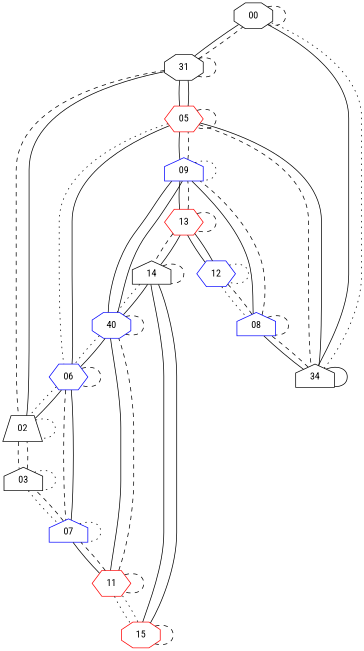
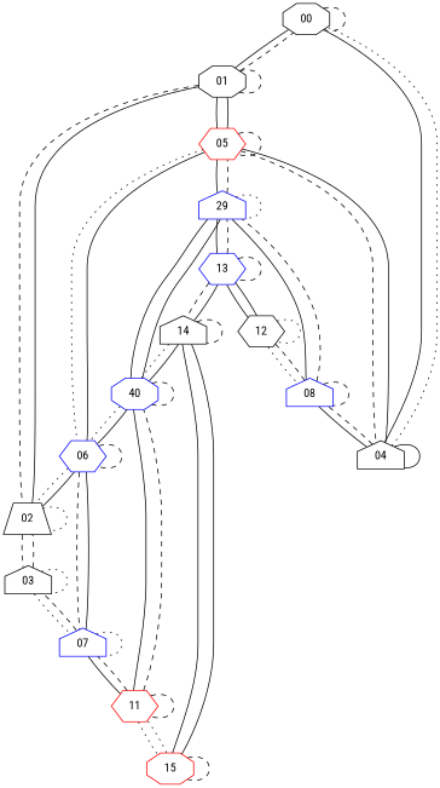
  graph {
    fontname="Roboto Condensed"
    node [color=black fontname="Roboto Condensed" shape=house type=physical]
    edge [fontname="Roboto Condensed" style=dashed]
    n1 [label=00 shape=octagon]
-   n2 [label=31 shape=octagon]
-   n3 [label=34]
+   n2 [label=01 shape=octagon]
+   n3 [label=04]
    n4 [label=02 shape=trapezium]
    n5 [color=red label=05 shape=hexagon]
    n6 [color=blue label=08]
    n7 [label=03]
    n8 [color=blue label=06 shape=hexagon]
-   n9 [color=blue label=09]
+   n9 [color=blue label=29]
    n10 [color=blue label=07]
    n11 [color=blue label=40 shape=octagon]
    n12 [color=red label=11 shape=hexagon]
-   n13 [color=blue label=12 shape=hexagon]
-   n14 [color=red label=13 shape=hexagon]
+   n13 [label=12 shape=hexagon]
+   n14 [color=blue label=13 shape=hexagon]
    n15 [label=14]
    n16 [color=red label=15 shape=octagon]
    n1 -- n1
    n1 -- n2 [style=solid]
    n1 -- n3 [style=solid]
    n2 -- n1
    n2 -- n2
    n2 -- n4
    n2 -- n5 [style=solid]
    n3 -- n1 [style=dotted]
    n3 -- n3 [style=solid]
    n3 -- n5 [style=solid]
    n3 -- n6
    n4 -- n2 [style=solid]
    n4 -- n4 [style=dotted]
    n4 -- n7
    n4 -- n8 [style=solid]
    n5 -- n2 [style=solid]
    n5 -- n3
    n5 -- n5
    n5 -- n8 [style=dotted]
    n5 -- n9 [style=solid]
    n6 -- n3 [style=solid]
    n6 -- n6
    n6 -- n9
    n6 -- n13
    n7 -- n4
    n7 -- n7 [style=dotted]
    n7 -- n10 [style=dotted]
    n8 -- n4 [style=dotted]
    n8 -- n5 [style=solid]
    n8 -- n8
    n8 -- n10
    n8 -- n11 [style=solid]
    n9 -- n5
    n9 -- n6 [style=solid]
    n9 -- n9 [style=dotted]
    n9 -- n11 [style=solid]
    n9 -- n14 [style=solid]
    n10 -- n7
    n10 -- n8 [style=solid]
    n10 -- n10 [style=dotted]
    n10 -- n12 [style=solid]
    n11 -- n8 [style=dotted]
    n11 -- n9 [style=solid]
    n11 -- n11
    n11 -- n12 [style=solid]
    n11 -- n15 [style=solid]
    n12 -- n10
    n12 -- n11
    n12 -- n12
    n12 -- n16 [style=dotted]
    n13 -- n6 [style=dotted]
    n13 -- n13 [style=dotted]
    n13 -- n14 [style=solid]
    n14 -- n9
    n14 -- n13 [style=solid]
    n14 -- n14
    n14 -- n15
    n15 -- n11 [style=dotted]
    n15 -- n14 [style=solid]
    n15 -- n15
    n15 -- n16 [style=solid]
    n16 -- n12 [style=dotted]
    n16 -- n15 [style=solid]
    n16 -- n16
  }
